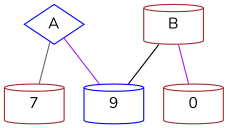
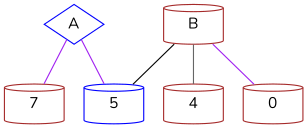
  strict graph {
    fontname=Nunito
    node [color=brown fontname=Nunito shape=cylinder]
    edge [color=gray40 fontname=Nunito]
    n1 [label=7]
-   n3 [color=blue label=9]
+   n2 [label=4]
+   n3 [color=blue label=5]
    n4 [label=0]
    A [color=blue shape=diamond]
    B
-   A -- n1
+   A -- n1 [color=purple]
    A -- n3 [color=purple]
+   B -- n2
    B -- n3 [color=black]
    B -- n4 [color=purple]
  }
